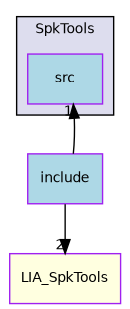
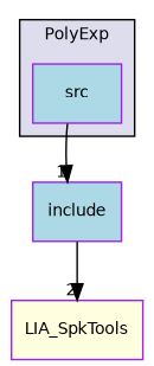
  digraph {
    compound=true
    node [color=purple fillcolor=lightblue fontname=Helvetica fontsize=10 shape=box style=filled]
    edge [labeldistance=1.5 labelfontname=Helvetica labelfontsize=10]
    n1 [label=src pencolor=black]
    n2 [label=include]
    n3 [fillcolor=lightyellow label=LIA_SpkTools]
    subgraph cluster_1 {
      bgcolor="#ddddee"
      fontname=Helvetica
      fontsize=10
-     label=SpkTools
+     label=PolyExp
      pencolor=black
      n1
    }
-   n2 -> n1 [headlabel=1]
+   n1 -> n2 [headlabel=1]
    n2 -> n3 [headlabel=2]
  }
